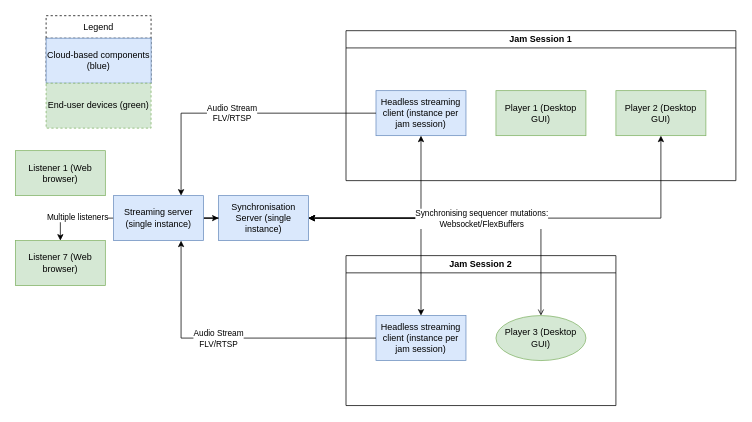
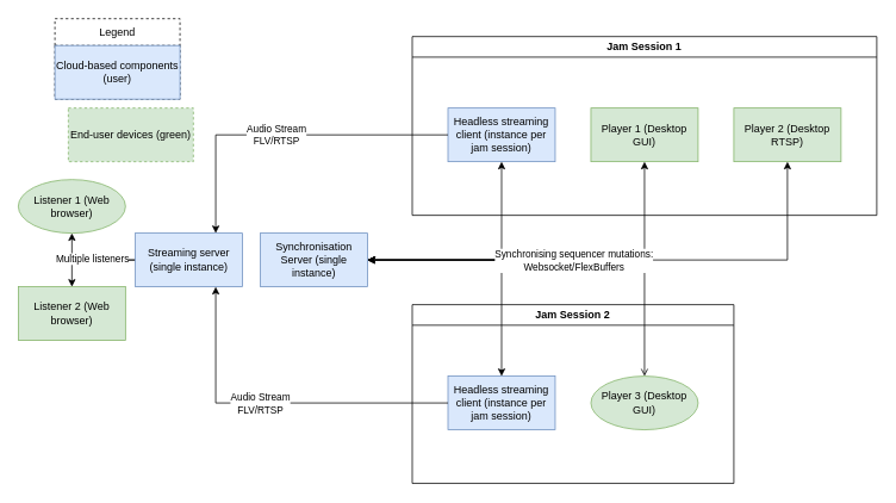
  <mxCell id="0" />
  <mxCell id="1" parent="0" />
  <mxCell id="2" value="Jam Session 1" style="swimlane;whiteSpace=wrap;html=1;" vertex="1" parent="1"><mxGeometry x="461" width="520" height="200" as="geometry" y="40" /></mxCell>
  <mxCell id="3" value="Headless streaming client (instance per jam session)" style="rounded=0;whiteSpace=wrap;html=1;fillColor=#dae8fc;strokeColor=#6c8ebf;" vertex="1" parent="2"><mxGeometry x="40" y="80" width="120" height="60" as="geometry" /></mxCell>
  <mxCell id="4" value="Player 1 (Desktop GUI)" style="rounded=0;whiteSpace=wrap;html=1;fillColor=#d5e8d4;strokeColor=#82b366;" vertex="1" parent="2"><mxGeometry x="200" y="80" width="120" height="60" as="geometry" /></mxCell>
- <mxCell id="5" value="Player 2 (Desktop GUI)" style="rounded=0;whiteSpace=wrap;html=1;fillColor=#d5e8d4;strokeColor=#82b366;" vertex="1" parent="2"><mxGeometry x="360" y="80" width="120" height="60" as="geometry" /></mxCell>
+ <mxCell id="5" value="Player 2 (Desktop RTSP)" style="rounded=0;whiteSpace=wrap;html=1;fillColor=#d5e8d4;strokeColor=#82b366;" vertex="1" parent="2"><mxGeometry x="360" y="80" width="120" height="60" as="geometry" /></mxCell>
  <mxCell id="6" value="Jam Session 2" style="swimlane;whiteSpace=wrap;html=1;" vertex="1" parent="1"><mxGeometry x="461" y="340" width="360" height="200" as="geometry" /></mxCell>
  <mxCell id="7" value="Headless streaming client (instance per jam session)" style="rounded=0;whiteSpace=wrap;html=1;fillColor=#dae8fc;strokeColor=#6c8ebf;" vertex="1" parent="6"><mxGeometry x="40" y="80" width="120" height="60" as="geometry" /></mxCell>
  <mxCell id="8" value="Player 3 (Desktop GUI)" style="ellipse;whiteSpace=wrap;html=1;fillColor=#d5e8d4;strokeColor=#82b366;" vertex="1" parent="6"><mxGeometry x="200" y="80" width="120" height="60" as="geometry" /></mxCell>
  <mxCell id="9" value="Synchronisation Server (single instance)" style="rounded=0;whiteSpace=wrap;html=1;fillColor=#dae8fc;strokeColor=#6c8ebf;" vertex="1" parent="1"><mxGeometry x="291" y="260" width="120" height="60" as="geometry" /></mxCell>
- <mxCell id="10" style="edgeStyle=orthogonalEdgeStyle;rounded=0;orthogonalLoop=1;jettySize=auto;html=1;" edge="1" parent="1" source="13" target="9"><mxGeometry relative="1" as="geometry" /></mxCell>
+ <mxCell id="10" style="edgeStyle=orthogonalEdgeStyle;rounded=0;orthogonalLoop=1;jettySize=auto;html=1;entryX=0.5;entryY=1;entryDx=0;entryDy=0;" edge="1" parent="1" source="13" target="24"><mxGeometry relative="1" as="geometry" /></mxCell>
  <mxCell id="11" style="edgeStyle=orthogonalEdgeStyle;rounded=0;orthogonalLoop=1;jettySize=auto;html=1;entryX=0.5;entryY=0;entryDx=0;entryDy=0;" edge="1" parent="1" source="13" target="25"><mxGeometry relative="1" as="geometry" /></mxCell>
  <mxCell id="12" value="Multiple listeners" style="edgeLabel;html=1;align=center;verticalAlign=middle;resizable=0;points=[];" vertex="1" connectable="0" parent="11"><mxGeometry x="-0.03" y="-2" relative="1" as="geometry"><mxPoint as="offset" /></mxGeometry></mxCell>
  <mxCell id="13" value="Streaming server (single instance)" style="rounded=0;whiteSpace=wrap;html=1;fillColor=#dae8fc;strokeColor=#6c8ebf;" vertex="1" parent="1"><mxGeometry x="151" y="260" width="120" height="60" as="geometry" /></mxCell>
  <mxCell id="14" value="" style="endArrow=classic;startArrow=classic;html=1;rounded=0;exitX=1;exitY=0.5;exitDx=0;exitDy=0;entryX=0.5;entryY=1;entryDx=0;entryDy=0;" edge="1" parent="1" source="9" target="3"><mxGeometry width="50" height="50" relative="1" as="geometry"><mxPoint x="551" y="330" as="sourcePoint" /><mxPoint x="601" y="280" as="targetPoint" /><Array as="points"><mxPoint x="561" y="290" /></Array></mxGeometry></mxCell>
+ <mxCell id="15" value="" style="endArrow=classic;startArrow=classic;html=1;rounded=0;exitX=1;exitY=0.5;exitDx=0;exitDy=0;entryX=0.5;entryY=1;entryDx=0;entryDy=0;" edge="1" parent="1" source="9" target="4"><mxGeometry width="50" height="50" relative="1" as="geometry"><mxPoint x="441" y="300" as="sourcePoint" /><mxPoint x="571" y="190" as="targetPoint" /><Array as="points"><mxPoint x="721" y="290" /></Array></mxGeometry></mxCell>
  <mxCell id="16" value="" style="endArrow=classic;startArrow=classic;html=1;rounded=0;entryX=0.5;entryY=1;entryDx=0;entryDy=0;exitX=1;exitY=0.5;exitDx=0;exitDy=0;" edge="1" parent="1" source="9" target="5"><mxGeometry width="50" height="50" relative="1" as="geometry"><mxPoint x="431" y="290" as="sourcePoint" /><mxPoint x="731" y="190" as="targetPoint" /><Array as="points"><mxPoint x="881" y="290" /></Array></mxGeometry></mxCell>
  <mxCell id="17" value="" style="endArrow=classic;startArrow=classic;html=1;rounded=0;exitX=1;exitY=0.5;exitDx=0;exitDy=0;entryX=0.5;entryY=0;entryDx=0;entryDy=0;" edge="1" parent="1" source="9" target="7"><mxGeometry width="50" height="50" relative="1" as="geometry"><mxPoint x="441" y="300" as="sourcePoint" /><mxPoint x="571" y="190" as="targetPoint" /><Array as="points"><mxPoint x="561" y="290" /></Array></mxGeometry></mxCell>
  <mxCell id="18" value="" style="endArrow=open;startArrow=classic;html=1;rounded=0;exitX=1;exitY=0.5;exitDx=0;exitDy=0;entryX=0.5;entryY=0;entryDx=0;entryDy=0;" edge="1" parent="1" source="9" target="8"><mxGeometry width="50" height="50" relative="1" as="geometry"><mxPoint x="451" y="310" as="sourcePoint" /><mxPoint x="581" y="200" as="targetPoint" /><Array as="points"><mxPoint x="721" y="290" /></Array></mxGeometry></mxCell>
  <mxCell id="19" value="Synchronising sequencer mutations: &lt;br&gt;&lt;div&gt;Websocket/FlexBuffers&lt;/div&gt;" style="edgeLabel;html=1;align=center;verticalAlign=middle;resizable=0;points=[];" vertex="1" connectable="0" parent="18"><mxGeometry x="-0.71" y="-1" relative="1" as="geometry"><mxPoint x="166" y="-1" as="offset" /></mxGeometry></mxCell>
  <mxCell id="20" value="" style="endArrow=classic;html=1;rounded=0;entryX=0.75;entryY=0;entryDx=0;entryDy=0;exitX=0;exitY=0.5;exitDx=0;exitDy=0;" edge="1" parent="1" source="3" target="13"><mxGeometry width="50" height="50" relative="1" as="geometry"><mxPoint x="271" y="230" as="sourcePoint" /><mxPoint x="321" y="180" as="targetPoint" /><Array as="points"><mxPoint x="241" y="150" /></Array></mxGeometry></mxCell>
  <mxCell id="21" value="&lt;div&gt;Audio Stream&lt;/div&gt;&lt;div&gt;FLV/RTSP&lt;br&gt;&lt;/div&gt;" style="edgeLabel;html=1;align=center;verticalAlign=middle;resizable=0;points=[];" vertex="1" connectable="0" parent="20"><mxGeometry x="0.043" y="-1" relative="1" as="geometry"><mxPoint as="offset" /></mxGeometry></mxCell>
  <mxCell id="22" style="edgeStyle=orthogonalEdgeStyle;rounded=0;orthogonalLoop=1;jettySize=auto;html=1;entryX=0.75;entryY=1;entryDx=0;entryDy=0;" edge="1" parent="1" source="7" target="13"><mxGeometry relative="1" as="geometry" /></mxCell>
  <mxCell id="23" value="&lt;div&gt;Audio Stream&lt;/div&gt;&lt;div&gt;FLV/RTSP&lt;br&gt;&lt;/div&gt;" style="edgeLabel;html=1;align=center;verticalAlign=middle;resizable=0;points=[];" vertex="1" connectable="0" parent="22"><mxGeometry x="0.103" y="-3" relative="1" as="geometry"><mxPoint x="4" y="3" as="offset" /></mxGeometry></mxCell>
- <mxCell id="24" value="Listener 1 (Web browser)" style="rounded=0;whiteSpace=wrap;html=1;fillColor=#d5e8d4;strokeColor=#82b366;" vertex="1" parent="1"><mxGeometry x="20" y="200" width="120" height="60" as="geometry" /></mxCell>
- <mxCell id="25" value="Listener 7 (Web browser)" style="rounded=0;whiteSpace=wrap;html=1;fillColor=#d5e8d4;strokeColor=#82b366;" vertex="1" parent="1"><mxGeometry x="20" y="320" width="120" height="60" as="geometry" /></mxCell>
+ <mxCell id="24" value="Listener 1 (Web browser)" style="ellipse;whiteSpace=wrap;html=1;fillColor=#d5e8d4;strokeColor=#82b366;" vertex="1" parent="1"><mxGeometry x="20" y="200" width="120" height="60" as="geometry" /></mxCell>
+ <mxCell id="25" value="Listener 2 (Web browser)" style="rounded=0;whiteSpace=wrap;html=1;fillColor=#d5e8d4;strokeColor=#82b366;" vertex="1" parent="1"><mxGeometry x="20" y="320" width="120" height="60" as="geometry" /></mxCell>
  <mxCell id="26" value="Legend" style="swimlane;fontStyle=0;childLayout=stackLayout;horizontal=1;startSize=30;horizontalStack=0;resizeParent=1;resizeParentMax=0;resizeLast=0;collapsible=1;marginBottom=0;whiteSpace=wrap;html=1;dashed=1;" vertex="1" parent="1"><mxGeometry x="61" y="20" width="140" height="90" as="geometry" /></mxCell>
- <mxCell id="27" value="Cloud-based components (blue)" style="rounded=0;whiteSpace=wrap;html=1;fillColor=#dae8fc;strokeColor=#6c8ebf;" vertex="1" parent="26"><mxGeometry y="30" width="140" height="60" as="geometry" /></mxCell>
- <mxCell id="28" value="End-user devices (green)" style="rounded=0;whiteSpace=wrap;html=1;fillColor=#d5e8d4;strokeColor=#82b366;dashed=1;" vertex="1" parent="1"><mxGeometry x="61" y="110" width="140" height="60" as="geometry" /></mxCell>
+ <mxCell id="27" value="Cloud-based components (user)" style="rounded=0;whiteSpace=wrap;html=1;fillColor=#dae8fc;strokeColor=#6c8ebf;" vertex="1" parent="26"><mxGeometry y="30" width="140" height="60" as="geometry" /></mxCell>
+ <mxCell id="28" value="End-user devices (green)" style="rounded=0;whiteSpace=wrap;html=1;fillColor=#d5e8d4;strokeColor=#82b366;dashed=1;" vertex="1" parent="1"><mxGeometry x="76" y="120" width="140" height="60" as="geometry" /></mxCell>
